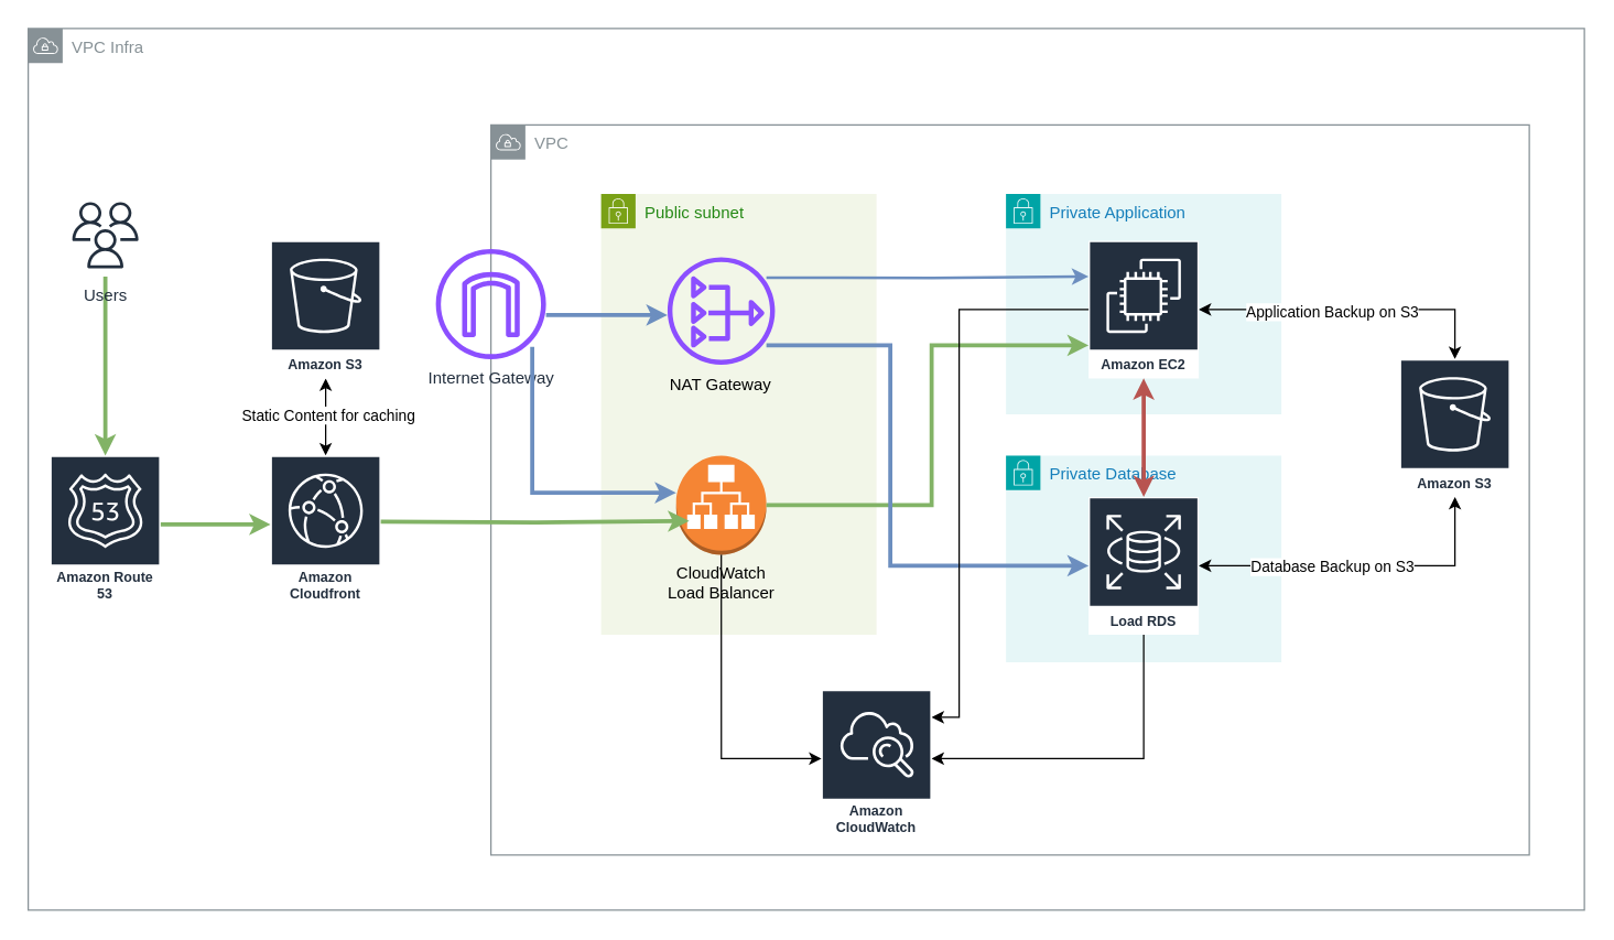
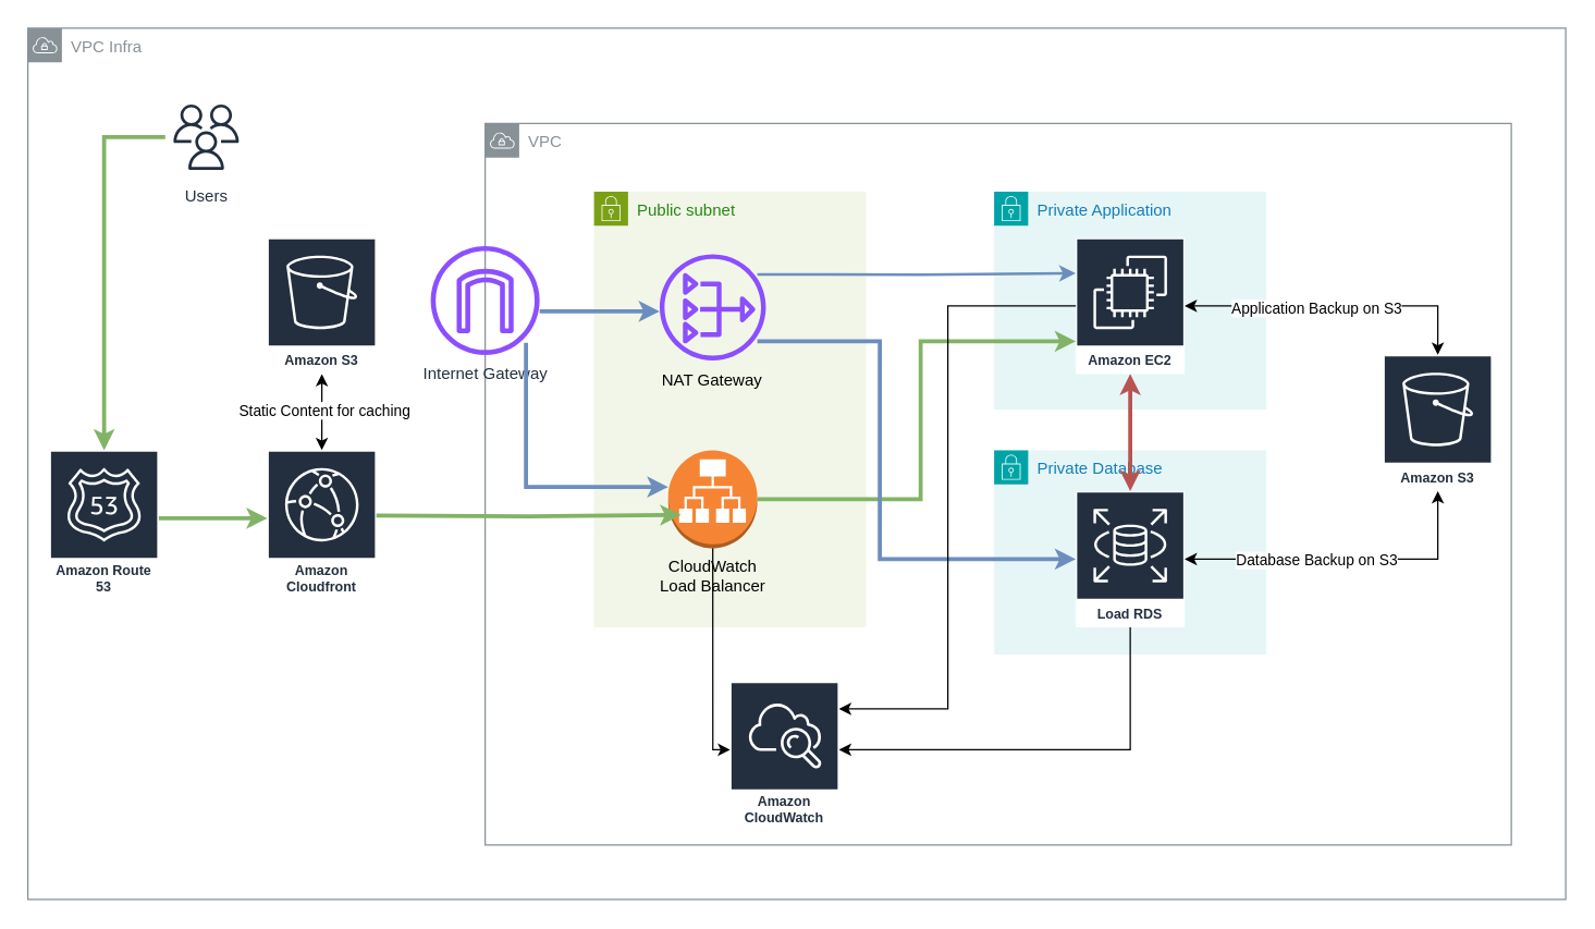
  <mxCell id="0" />
  <mxCell id="1" parent="0" />
  <mxCell id="2" value="VPC Infra" style="sketch=0;outlineConnect=0;gradientColor=none;html=1;whiteSpace=wrap;fontSize=12;fontStyle=0;shape=mxgraph.aws4.group;grIcon=mxgraph.aws4.group_vpc;strokeColor=#879196;fillColor=none;verticalAlign=top;align=left;spacingLeft=30;fontColor=#879196;dashed=0;" parent="1" vertex="1"><mxGeometry x="20" y="20" width="1130" height="640" as="geometry" /></mxCell>
  <mxCell id="3" value="VPC" style="sketch=0;outlineConnect=0;gradientColor=none;html=1;whiteSpace=wrap;fontSize=12;fontStyle=0;shape=mxgraph.aws4.group;grIcon=mxgraph.aws4.group_vpc;strokeColor=#879196;fillColor=none;verticalAlign=top;align=left;spacingLeft=30;fontColor=#879196;dashed=0;" vertex="1" parent="1"><mxGeometry x="356" y="90" width="754" height="530" as="geometry" /></mxCell>
  <mxCell id="4" value="Private Database" style="points=[[0,0],[0.25,0],[0.5,0],[0.75,0],[1,0],[1,0.25],[1,0.5],[1,0.75],[1,1],[0.75,1],[0.5,1],[0.25,1],[0,1],[0,0.75],[0,0.5],[0,0.25]];outlineConnect=0;gradientColor=none;html=1;whiteSpace=wrap;fontSize=12;fontStyle=0;container=1;pointerEvents=0;collapsible=0;recursiveResize=0;shape=mxgraph.aws4.group;grIcon=mxgraph.aws4.group_security_group;grStroke=0;strokeColor=#00A4A6;fillColor=#E6F6F7;verticalAlign=top;align=left;spacingLeft=30;fontColor=#147EBA;dashed=0;" vertex="1" parent="1"><mxGeometry x="730" y="330" width="200" height="150" as="geometry" /></mxCell>
  <mxCell id="5" value="Private Application" style="points=[[0,0],[0.25,0],[0.5,0],[0.75,0],[1,0],[1,0.25],[1,0.5],[1,0.75],[1,1],[0.75,1],[0.5,1],[0.25,1],[0,1],[0,0.75],[0,0.5],[0,0.25]];outlineConnect=0;gradientColor=none;html=1;whiteSpace=wrap;fontSize=12;fontStyle=0;container=1;pointerEvents=0;collapsible=0;recursiveResize=0;shape=mxgraph.aws4.group;grIcon=mxgraph.aws4.group_security_group;grStroke=0;strokeColor=#00A4A6;fillColor=#E6F6F7;verticalAlign=top;align=left;spacingLeft=30;fontColor=#147EBA;dashed=0;" vertex="1" parent="1"><mxGeometry x="730" y="140" width="200" height="160" as="geometry" /></mxCell>
  <mxCell id="6" value="Amazon EC2" style="sketch=0;outlineConnect=0;fontColor=#232F3E;gradientColor=none;strokeColor=#ffffff;fillColor=#232F3E;dashed=0;verticalLabelPosition=middle;verticalAlign=bottom;align=center;html=1;whiteSpace=wrap;fontSize=10;fontStyle=1;spacing=3;shape=mxgraph.aws4.productIcon;prIcon=mxgraph.aws4.ec2;" vertex="1" parent="5"><mxGeometry x="60" y="34" width="80" height="100" as="geometry" /></mxCell>
  <mxCell id="7" value="Public subnet" style="points=[[0,0],[0.25,0],[0.5,0],[0.75,0],[1,0],[1,0.25],[1,0.5],[1,0.75],[1,1],[0.75,1],[0.5,1],[0.25,1],[0,1],[0,0.75],[0,0.5],[0,0.25]];outlineConnect=0;gradientColor=none;html=1;whiteSpace=wrap;fontSize=12;fontStyle=0;container=1;pointerEvents=0;collapsible=0;recursiveResize=0;shape=mxgraph.aws4.group;grIcon=mxgraph.aws4.group_security_group;grStroke=0;strokeColor=#7AA116;fillColor=#F2F6E8;verticalAlign=top;align=left;spacingLeft=30;fontColor=#248814;dashed=0;" vertex="1" parent="1"><mxGeometry x="436" y="140" width="200" height="320" as="geometry" /></mxCell>
  <mxCell id="8" value="CloudWatch&lt;div&gt;Load Balancer&lt;/div&gt;" style="outlineConnect=0;dashed=0;verticalLabelPosition=bottom;verticalAlign=top;align=center;html=1;shape=mxgraph.aws3.application_load_balancer;fillColor=#F58534;gradientColor=none;" vertex="1" parent="7"><mxGeometry x="54.5" y="190" width="65.5" height="72" as="geometry" /></mxCell>
  <mxCell id="9" value="" style="group" vertex="1" connectable="0" parent="7"><mxGeometry x="42.25" y="46" width="90" height="108" as="geometry" /></mxCell>
  <mxCell id="10" value="" style="sketch=0;outlineConnect=0;fontColor=#232F3E;gradientColor=none;fillColor=#8C4FFF;strokeColor=none;dashed=0;verticalLabelPosition=bottom;verticalAlign=top;align=center;html=1;fontSize=12;fontStyle=0;aspect=fixed;pointerEvents=1;shape=mxgraph.aws4.nat_gateway;" vertex="1" parent="9"><mxGeometry x="6" width="78" height="78" as="geometry" /></mxCell>
  <mxCell id="11" value="NAT Gateway" style="text;html=1;align=center;verticalAlign=middle;whiteSpace=wrap;rounded=0;" vertex="1" parent="9"><mxGeometry y="78" width="90" height="30" as="geometry" /></mxCell>
  <mxCell id="12" style="edgeStyle=orthogonalEdgeStyle;rounded=0;orthogonalLoop=1;jettySize=auto;html=1;fillColor=#dae8fc;strokeColor=#6c8ebf;strokeWidth=3;" edge="1" parent="1"><mxGeometry relative="1" as="geometry"><mxPoint x="396" y="228" as="sourcePoint" /><mxPoint x="484.25" y="228" as="targetPoint" /><Array as="points"><mxPoint x="416" y="228" /><mxPoint x="416" y="228" /></Array></mxGeometry></mxCell>
  <mxCell id="13" value="Internet Gateway" style="sketch=0;outlineConnect=0;fontColor=#232F3E;gradientColor=none;fillColor=#8C4FFF;strokeColor=none;dashed=0;verticalLabelPosition=bottom;verticalAlign=top;align=center;html=1;fontSize=12;fontStyle=0;aspect=fixed;pointerEvents=1;shape=mxgraph.aws4.internet_gateway;" vertex="1" parent="1"><mxGeometry x="316" y="180" width="80" height="80" as="geometry" /></mxCell>
  <mxCell id="14" style="edgeStyle=orthogonalEdgeStyle;rounded=0;orthogonalLoop=1;jettySize=auto;html=1;entryX=0;entryY=0.5;entryDx=0;entryDy=0;entryPerimeter=0;fillColor=#dae8fc;strokeColor=#6c8ebf;strokeWidth=3;" edge="1" parent="1"><mxGeometry relative="1" as="geometry"><mxPoint x="386" y="250.999" as="sourcePoint" /><mxPoint x="490.5" y="357" as="targetPoint" /><Array as="points"><mxPoint x="386" y="357" /></Array></mxGeometry></mxCell>
  <mxCell id="15" style="edgeStyle=orthogonalEdgeStyle;rounded=0;orthogonalLoop=1;jettySize=auto;html=1;exitX=0.92;exitY=0.192;exitDx=0;exitDy=0;exitPerimeter=0;fillColor=#dae8fc;strokeColor=#6c8ebf;strokeWidth=2;" edge="1" parent="1" source="10"><mxGeometry relative="1" as="geometry"><mxPoint x="562.25" y="201" as="sourcePoint" /><mxPoint x="790" y="200" as="targetPoint" /></mxGeometry></mxCell>
  <mxCell id="16" style="edgeStyle=orthogonalEdgeStyle;rounded=0;orthogonalLoop=1;jettySize=auto;html=1;fillColor=#d5e8d4;strokeColor=#82b366;strokeWidth=3;" edge="1" parent="1" source="8" target="6"><mxGeometry relative="1" as="geometry"><Array as="points"><mxPoint x="676" y="366" /><mxPoint x="676" y="250" /></Array></mxGeometry></mxCell>
  <mxCell id="17" style="edgeStyle=orthogonalEdgeStyle;rounded=0;orthogonalLoop=1;jettySize=auto;html=1;fillColor=#d5e8d4;strokeColor=#82b366;strokeWidth=3;" edge="1" parent="1"><mxGeometry relative="1" as="geometry"><mxPoint x="116" y="380" as="sourcePoint" /><mxPoint x="196" y="380" as="targetPoint" /></mxGeometry></mxCell>
  <mxCell id="18" value="Amazon Route 53" style="sketch=0;outlineConnect=0;fontColor=#232F3E;gradientColor=none;strokeColor=#ffffff;fillColor=#232F3E;dashed=0;verticalLabelPosition=middle;verticalAlign=bottom;align=center;html=1;whiteSpace=wrap;fontSize=10;fontStyle=1;spacing=3;shape=mxgraph.aws4.productIcon;prIcon=mxgraph.aws4.route_53;" vertex="1" parent="1"><mxGeometry x="36" y="330" width="80" height="110" as="geometry" /></mxCell>
  <mxCell id="19" style="edgeStyle=orthogonalEdgeStyle;rounded=0;orthogonalLoop=1;jettySize=auto;html=1;startArrow=classic;startFill=1;" edge="1" parent="1" source="21" target="29"><mxGeometry relative="1" as="geometry" /></mxCell>
  <mxCell id="20" value="Static Content for caching" style="edgeLabel;html=1;align=center;verticalAlign=middle;resizable=0;points=[];" vertex="1" connectable="0" parent="19"><mxGeometry x="0.071" y="-1" relative="1" as="geometry"><mxPoint as="offset" /></mxGeometry></mxCell>
  <mxCell id="21" value="Amazon Cloudfront" style="sketch=0;outlineConnect=0;fontColor=#232F3E;gradientColor=none;strokeColor=#ffffff;fillColor=#232F3E;dashed=0;verticalLabelPosition=middle;verticalAlign=bottom;align=center;html=1;whiteSpace=wrap;fontSize=10;fontStyle=1;spacing=3;shape=mxgraph.aws4.productIcon;prIcon=mxgraph.aws4.cloudfront;" vertex="1" parent="1"><mxGeometry x="196" y="330" width="80" height="110" as="geometry" /></mxCell>
  <mxCell id="22" style="edgeStyle=orthogonalEdgeStyle;rounded=0;orthogonalLoop=1;jettySize=auto;html=1;entryX=0.145;entryY=0.855;entryDx=0;entryDy=0;entryPerimeter=0;fillColor=#d5e8d4;strokeColor=#82b366;strokeWidth=3;" edge="1" parent="1"><mxGeometry relative="1" as="geometry"><mxPoint x="276" y="378" as="sourcePoint" /><mxPoint x="499.998" y="377.56" as="targetPoint" /></mxGeometry></mxCell>
  <mxCell id="23" style="edgeStyle=orthogonalEdgeStyle;rounded=0;orthogonalLoop=1;jettySize=auto;html=1;" edge="1" parent="1" source="24" target="36"><mxGeometry relative="1" as="geometry"><Array as="points"><mxPoint x="830" y="550" /></Array></mxGeometry></mxCell>
  <mxCell id="24" value="Load RDS" style="sketch=0;outlineConnect=0;fontColor=#232F3E;gradientColor=none;strokeColor=#ffffff;fillColor=#232F3E;dashed=0;verticalLabelPosition=middle;verticalAlign=bottom;align=center;html=1;whiteSpace=wrap;fontSize=10;fontStyle=1;spacing=3;shape=mxgraph.aws4.productIcon;prIcon=mxgraph.aws4.rds;" vertex="1" parent="1"><mxGeometry x="790" y="360" width="80" height="100" as="geometry" /></mxCell>
  <mxCell id="25" style="edgeStyle=orthogonalEdgeStyle;rounded=0;orthogonalLoop=1;jettySize=auto;html=1;startArrow=classic;startFill=1;fillColor=#f8cecc;strokeColor=#b85450;strokeWidth=3;" edge="1" parent="1" source="6" target="24"><mxGeometry relative="1" as="geometry"><mxPoint x="851" y="240" as="sourcePoint" /><Array as="points"><mxPoint x="830" y="320" /><mxPoint x="830" y="320" /></Array></mxGeometry></mxCell>
  <mxCell id="26" style="edgeStyle=orthogonalEdgeStyle;rounded=0;orthogonalLoop=1;jettySize=auto;html=1;exitX=0.92;exitY=0.821;exitDx=0;exitDy=0;exitPerimeter=0;fillColor=#dae8fc;strokeColor=#6c8ebf;strokeWidth=3;" edge="1" parent="1" source="10" target="24"><mxGeometry relative="1" as="geometry"><Array as="points"><mxPoint x="646" y="250" /><mxPoint x="646" y="410" /></Array></mxGeometry></mxCell>
  <mxCell id="27" style="edgeStyle=orthogonalEdgeStyle;rounded=0;orthogonalLoop=1;jettySize=auto;html=1;fillColor=#d5e8d4;strokeColor=#82b366;strokeWidth=3;" edge="1" parent="1" source="28" target="18"><mxGeometry relative="1" as="geometry" /></mxCell>
- <mxCell id="28" value="Users" style="sketch=0;outlineConnect=0;fontColor=#232F3E;gradientColor=none;strokeColor=#232F3E;fillColor=#ffffff;dashed=0;verticalLabelPosition=bottom;verticalAlign=top;align=center;html=1;fontSize=12;fontStyle=0;aspect=fixed;shape=mxgraph.aws4.resourceIcon;resIcon=mxgraph.aws4.users;" vertex="1" parent="1"><mxGeometry x="46" y="140" width="60" height="60" as="geometry" /></mxCell>
+ <mxCell id="28" value="Users" style="sketch=0;outlineConnect=0;fontColor=#232F3E;gradientColor=none;strokeColor=#232F3E;fillColor=#ffffff;dashed=0;verticalLabelPosition=bottom;verticalAlign=top;align=center;html=1;fontSize=12;fontStyle=0;aspect=fixed;shape=mxgraph.aws4.resourceIcon;resIcon=mxgraph.aws4.users;" vertex="1" parent="1"><mxGeometry x="121" y="70" width="60" height="60" as="geometry" /></mxCell>
  <mxCell id="29" value="Amazon S3" style="sketch=0;outlineConnect=0;fontColor=#232F3E;gradientColor=none;strokeColor=#ffffff;fillColor=#232F3E;dashed=0;verticalLabelPosition=middle;verticalAlign=bottom;align=center;html=1;whiteSpace=wrap;fontSize=10;fontStyle=1;spacing=3;shape=mxgraph.aws4.productIcon;prIcon=mxgraph.aws4.s3;" vertex="1" parent="1"><mxGeometry x="196" y="174" width="80" height="100" as="geometry" /></mxCell>
  <mxCell id="30" style="edgeStyle=orthogonalEdgeStyle;rounded=0;orthogonalLoop=1;jettySize=auto;html=1;startArrow=classic;startFill=1;" edge="1" parent="1" source="32" target="24"><mxGeometry relative="1" as="geometry"><Array as="points"><mxPoint x="1056" y="410" /></Array></mxGeometry></mxCell>
  <mxCell id="31" value="Database Backup on S3" style="edgeLabel;html=1;align=center;verticalAlign=middle;resizable=0;points=[];" vertex="1" connectable="0" parent="30"><mxGeometry x="0.294" y="1" relative="1" as="geometry"><mxPoint x="13" y="-1" as="offset" /></mxGeometry></mxCell>
  <mxCell id="32" value="Amazon S3" style="sketch=0;outlineConnect=0;fontColor=#232F3E;gradientColor=none;strokeColor=#ffffff;fillColor=#232F3E;dashed=0;verticalLabelPosition=middle;verticalAlign=bottom;align=center;html=1;whiteSpace=wrap;fontSize=10;fontStyle=1;spacing=3;shape=mxgraph.aws4.productIcon;prIcon=mxgraph.aws4.s3;" vertex="1" parent="1"><mxGeometry x="1016" y="260" width="80" height="100" as="geometry" /></mxCell>
  <mxCell id="33" style="edgeStyle=orthogonalEdgeStyle;rounded=0;orthogonalLoop=1;jettySize=auto;html=1;startArrow=classic;startFill=1;" edge="1" parent="1" source="6" target="32"><mxGeometry relative="1" as="geometry"><Array as="points"><mxPoint x="1056" y="224" /></Array></mxGeometry></mxCell>
  <mxCell id="34" value="Application Backup on S3" style="edgeLabel;html=1;align=center;verticalAlign=middle;resizable=0;points=[];" vertex="1" connectable="0" parent="33"><mxGeometry x="-0.002" y="-1" relative="1" as="geometry"><mxPoint x="-15" as="offset" /></mxGeometry></mxCell>
  <mxCell id="35" style="edgeStyle=orthogonalEdgeStyle;rounded=0;orthogonalLoop=1;jettySize=auto;html=1;endArrow=none;endFill=0;startArrow=classic;startFill=1;" edge="1" parent="1" source="36" target="6"><mxGeometry relative="1" as="geometry"><Array as="points"><mxPoint x="696" y="520" /><mxPoint x="696" y="224" /></Array></mxGeometry></mxCell>
- <mxCell id="36" value="Amazon CloudWatch" style="sketch=0;outlineConnect=0;fontColor=#232F3E;gradientColor=none;strokeColor=#ffffff;fillColor=#232F3E;dashed=0;verticalLabelPosition=middle;verticalAlign=bottom;align=center;html=1;whiteSpace=wrap;fontSize=10;fontStyle=1;spacing=3;shape=mxgraph.aws4.productIcon;prIcon=mxgraph.aws4.cloudwatch;" vertex="1" parent="1"><mxGeometry x="596" y="500" width="80" height="110" as="geometry" /></mxCell>
+ <mxCell id="36" value="Amazon CloudWatch" style="sketch=0;outlineConnect=0;fontColor=#232F3E;gradientColor=none;strokeColor=#ffffff;fillColor=#232F3E;dashed=0;verticalLabelPosition=middle;verticalAlign=bottom;align=center;html=1;whiteSpace=wrap;fontSize=10;fontStyle=1;spacing=3;shape=mxgraph.aws4.productIcon;prIcon=mxgraph.aws4.cloudwatch;" vertex="1" parent="1"><mxGeometry x="536" y="500" width="80" height="110" as="geometry" /></mxCell>
  <mxCell id="37" style="edgeStyle=orthogonalEdgeStyle;rounded=0;orthogonalLoop=1;jettySize=auto;html=1;exitX=0.5;exitY=1;exitDx=0;exitDy=0;exitPerimeter=0;" edge="1" parent="1" source="8" target="36"><mxGeometry relative="1" as="geometry"><Array as="points"><mxPoint x="523" y="550" /></Array></mxGeometry></mxCell>
